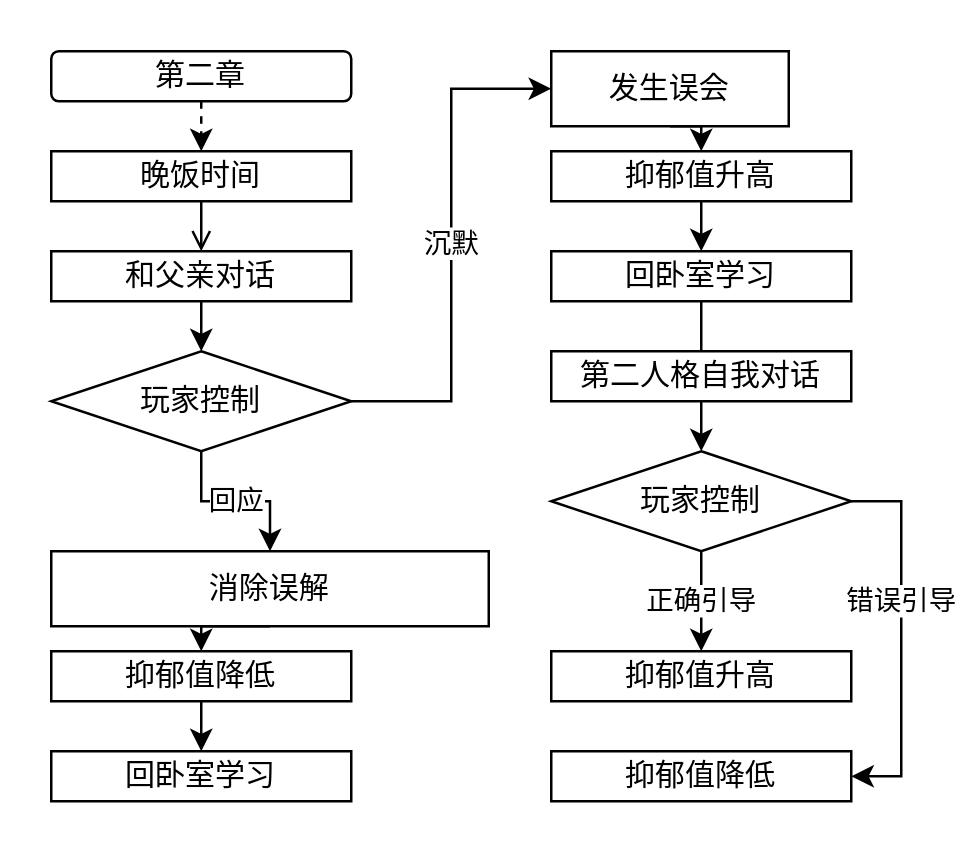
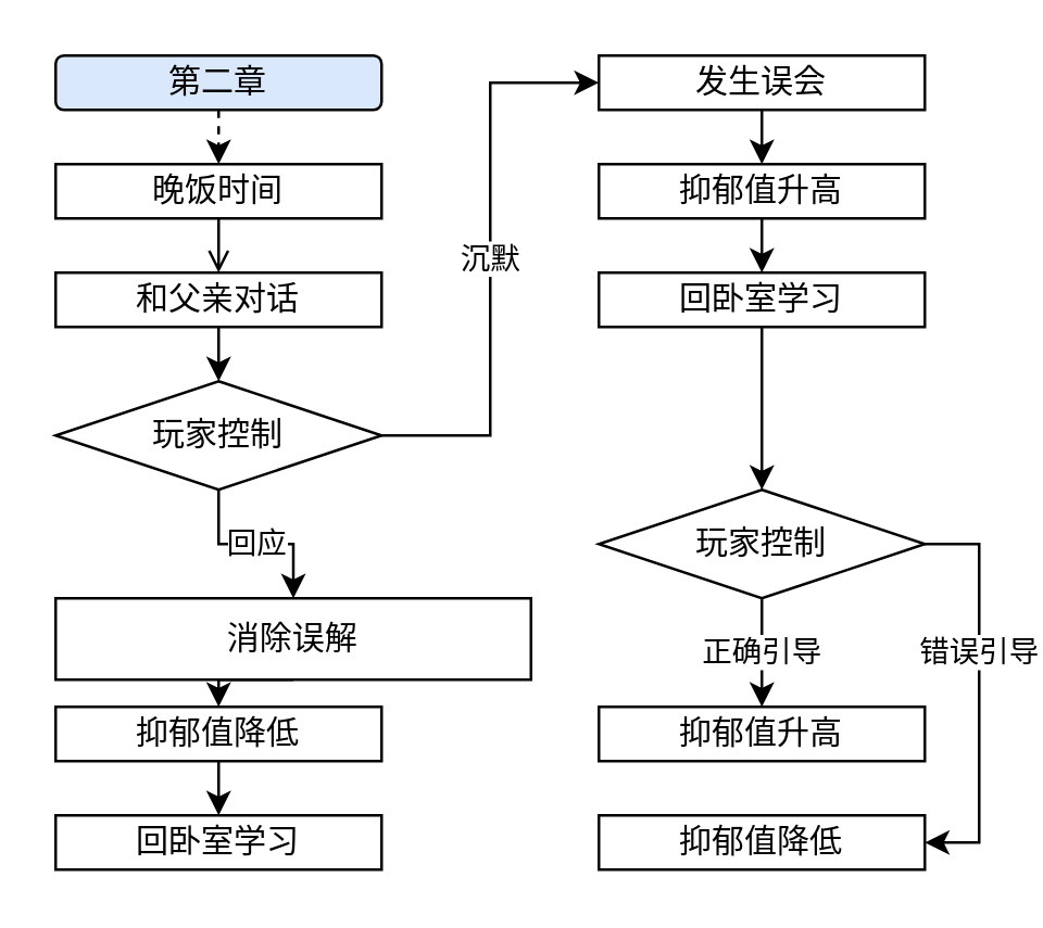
  <mxCell id="0" />
  <mxCell id="1" parent="0" />
  <mxCell id="2" style="edgeStyle=orthogonalEdgeStyle;rounded=0;orthogonalLoop=1;jettySize=auto;html=1;exitX=0.5;exitY=1;exitDx=0;exitDy=0;entryX=0.5;entryY=0;entryDx=0;entryDy=0;dashed=1;" edge="1" parent="1" source="3" target="5"><mxGeometry relative="1" as="geometry" /></mxCell>
- <mxCell id="3" value="第二章" style="rounded=1;whiteSpace=wrap;html=1;" vertex="1" parent="1"><mxGeometry x="20" y="20" width="120" height="20" as="geometry" /></mxCell>
+ <mxCell id="3" value="第二章" style="rounded=1;whiteSpace=wrap;html=1;fillColor=#dae8fc;" vertex="1" parent="1"><mxGeometry x="20" y="20" width="120" height="20" as="geometry" /></mxCell>
  <mxCell id="4" style="edgeStyle=orthogonalEdgeStyle;rounded=0;orthogonalLoop=1;jettySize=auto;html=1;exitX=0.5;exitY=1;exitDx=0;exitDy=0;entryX=0.5;entryY=0;entryDx=0;entryDy=0;endArrow=open;" edge="1" parent="1" source="5" target="7"><mxGeometry relative="1" as="geometry" /></mxCell>
  <mxCell id="5" value="晚饭时间" style="rounded=0;whiteSpace=wrap;html=1;" vertex="1" parent="1"><mxGeometry x="20" y="60" width="120" height="20" as="geometry" /></mxCell>
  <mxCell id="6" style="edgeStyle=orthogonalEdgeStyle;rounded=0;orthogonalLoop=1;jettySize=auto;html=1;exitX=0.5;exitY=1;exitDx=0;exitDy=0;entryX=0.5;entryY=0;entryDx=0;entryDy=0;" edge="1" parent="1" source="7" target="10"><mxGeometry relative="1" as="geometry"><mxPoint x="80" y="140" as="targetPoint" /></mxGeometry></mxCell>
  <mxCell id="7" value="和父亲对话" style="rounded=0;whiteSpace=wrap;html=1;" vertex="1" parent="1"><mxGeometry x="20" y="100" width="120" height="20" as="geometry" /></mxCell>
  <mxCell id="8" value="回应" style="edgeStyle=orthogonalEdgeStyle;rounded=0;orthogonalLoop=1;jettySize=auto;html=1;exitX=0.5;exitY=1;exitDx=0;exitDy=0;entryX=0.5;entryY=0;entryDx=0;entryDy=0;" edge="1" parent="1" source="10" target="12"><mxGeometry relative="1" as="geometry" /></mxCell>
  <mxCell id="9" value="沉默" style="edgeStyle=orthogonalEdgeStyle;rounded=0;orthogonalLoop=1;jettySize=auto;html=1;exitX=1;exitY=0.5;exitDx=0;exitDy=0;entryX=0;entryY=0.5;entryDx=0;entryDy=0;" edge="1" parent="1" source="10" target="15"><mxGeometry relative="1" as="geometry" /></mxCell>
  <mxCell id="10" value="玩家控制" style="rhombus;whiteSpace=wrap;html=1;" vertex="1" parent="1"><mxGeometry x="20" y="140" width="120" height="40" as="geometry" /></mxCell>
  <mxCell id="11" style="edgeStyle=orthogonalEdgeStyle;rounded=0;orthogonalLoop=1;jettySize=auto;html=1;exitX=0.5;exitY=1;exitDx=0;exitDy=0;entryX=0.5;entryY=0;entryDx=0;entryDy=0;" edge="1" parent="1" source="12" target="24"><mxGeometry relative="1" as="geometry" /></mxCell>
  <mxCell id="12" value="消除误解" style="rounded=0;whiteSpace=wrap;html=1;" vertex="1" parent="1"><mxGeometry x="20" y="220" width="175" height="30" as="geometry" /></mxCell>
  <mxCell id="13" value="回卧室学习" style="rounded=0;whiteSpace=wrap;html=1;" vertex="1" parent="1"><mxGeometry x="20" y="300" width="120" height="20" as="geometry" /></mxCell>
  <mxCell id="14" style="edgeStyle=orthogonalEdgeStyle;rounded=0;orthogonalLoop=1;jettySize=auto;html=1;exitX=0.5;exitY=1;exitDx=0;exitDy=0;entryX=0.5;entryY=0;entryDx=0;entryDy=0;" edge="1" parent="1" source="15" target="27"><mxGeometry relative="1" as="geometry" /></mxCell>
- <mxCell id="15" value="发生误会" style="rounded=0;whiteSpace=wrap;html=1;" vertex="1" parent="1"><mxGeometry x="220" y="20" width="95" height="30" as="geometry" /></mxCell>
+ <mxCell id="15" value="发生误会" style="rounded=0;whiteSpace=wrap;html=1;" vertex="1" parent="1"><mxGeometry x="220" y="20" width="120" height="20" as="geometry" /></mxCell>
  <mxCell id="16" style="edgeStyle=orthogonalEdgeStyle;rounded=0;orthogonalLoop=1;jettySize=auto;html=1;exitX=0.5;exitY=1;exitDx=0;exitDy=0;entryX=0.5;entryY=0;entryDx=0;entryDy=0;" edge="1" parent="1" source="17" target="20"><mxGeometry relative="1" as="geometry" /></mxCell>
  <mxCell id="17" value="回卧室学习" style="rounded=0;whiteSpace=wrap;html=1;" vertex="1" parent="1"><mxGeometry x="220" y="100" width="120" height="20" as="geometry" /></mxCell>
  <mxCell id="18" value="正确引导" style="edgeStyle=orthogonalEdgeStyle;rounded=0;orthogonalLoop=1;jettySize=auto;html=1;exitX=0.5;exitY=1;exitDx=0;exitDy=0;entryX=0.5;entryY=0;entryDx=0;entryDy=0;" edge="1" parent="1" source="20" target="21"><mxGeometry relative="1" as="geometry" /></mxCell>
  <mxCell id="19" value="错误引导" style="edgeStyle=orthogonalEdgeStyle;rounded=0;orthogonalLoop=1;jettySize=auto;html=1;exitX=1;exitY=0.5;exitDx=0;exitDy=0;entryX=1;entryY=0.5;entryDx=0;entryDy=0;" edge="1" parent="1" source="20" target="22"><mxGeometry x="-0.2" relative="1" as="geometry"><mxPoint as="offset" /></mxGeometry></mxCell>
  <mxCell id="20" value="玩家控制" style="rhombus;whiteSpace=wrap;html=1;" vertex="1" parent="1"><mxGeometry x="220" y="180" width="120" height="40" as="geometry" /></mxCell>
  <mxCell id="21" value="抑郁值升高" style="rounded=0;whiteSpace=wrap;html=1;" vertex="1" parent="1"><mxGeometry x="220" y="260" width="120" height="20" as="geometry" /></mxCell>
  <mxCell id="22" value="抑郁值降低" style="rounded=0;whiteSpace=wrap;html=1;" vertex="1" parent="1"><mxGeometry x="220" y="300" width="120" height="20" as="geometry" /></mxCell>
  <mxCell id="23" style="edgeStyle=orthogonalEdgeStyle;rounded=0;orthogonalLoop=1;jettySize=auto;html=1;exitX=0.5;exitY=1;exitDx=0;exitDy=0;entryX=0.5;entryY=0;entryDx=0;entryDy=0;" edge="1" parent="1" source="24" target="13"><mxGeometry relative="1" as="geometry" /></mxCell>
  <mxCell id="24" value="抑郁值降低" style="rounded=0;whiteSpace=wrap;html=1;" vertex="1" parent="1"><mxGeometry x="20" y="260" width="120" height="20" as="geometry" /></mxCell>
- <mxCell id="25" value="第二人格自我对话" style="rounded=0;whiteSpace=wrap;html=1;" vertex="1" parent="1"><mxGeometry x="220" y="140" width="120" height="20" as="geometry" /></mxCell>
  <mxCell id="26" style="edgeStyle=orthogonalEdgeStyle;rounded=0;orthogonalLoop=1;jettySize=auto;html=1;exitX=0.5;exitY=1;exitDx=0;exitDy=0;entryX=0.5;entryY=0;entryDx=0;entryDy=0;" edge="1" parent="1" source="27" target="17"><mxGeometry relative="1" as="geometry" /></mxCell>
  <mxCell id="27" value="抑郁值升高" style="rounded=0;whiteSpace=wrap;html=1;" vertex="1" parent="1"><mxGeometry x="220" y="60" width="120" height="20" as="geometry" /></mxCell>
